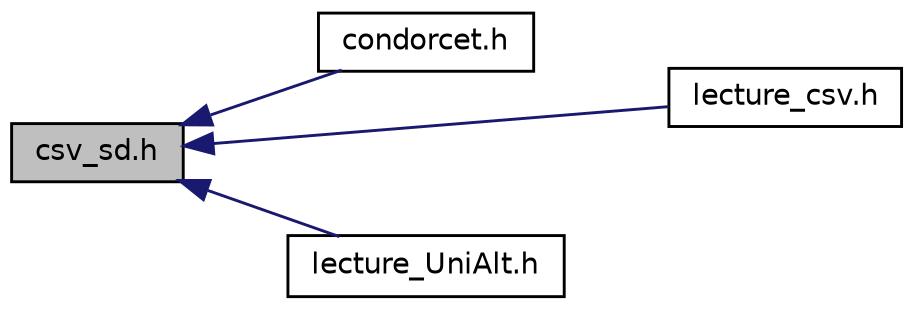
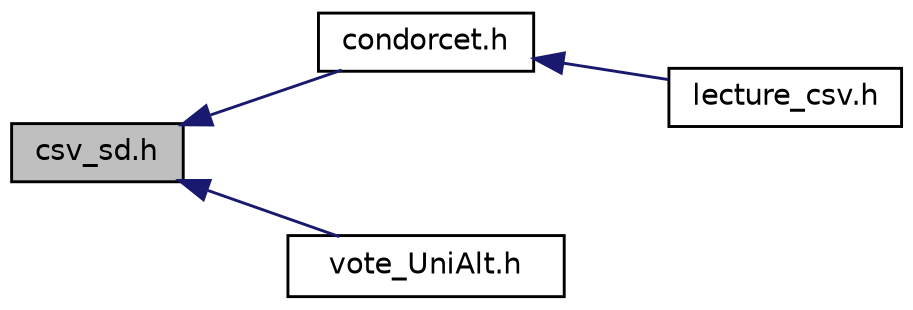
  digraph {
    rankdir=LR
    node [color=black fillcolor=white fontname=Helvetica fontsize=10 shape=record style=filled]
    edge [color=midnightblue dir=back fontname=Helvetica fontsize=10 labelfontname=Helvetica labelfontsize=10 style=solid]
    n1 [fillcolor=grey75 fontcolor=black height=0.2 label="csv_sd.h" width=0.4]
    n2 [height=0.2 label="condorcet.h" width=0.4]
    n3 [height=0.2 label="lecture_csv.h" width=0.4]
-   n4 [height=0.2 label="lecture_UniAlt.h" width=0.4]
+   n4 [height=0.2 label="vote_UniAlt.h" width=0.4]
    n1 -> n2
-   n1 -> n3
+   n2 -> n3
    n1 -> n4
  }
